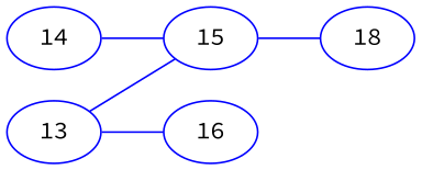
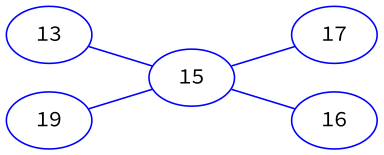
  strict graph {
    fontname="Source Code Pro"
    rankdir=LR
    node [color=blue fontname="Source Code Pro"]
    edge [color=blue fontname="Source Code Pro"]
    13
    15
-   14
-   17 [label=18]
+   14 [label=19]
+   17
    16
    13 -- 15
    15 -- 17
-   13 -- 16
+   15 -- 16
    14 -- 15
  }
